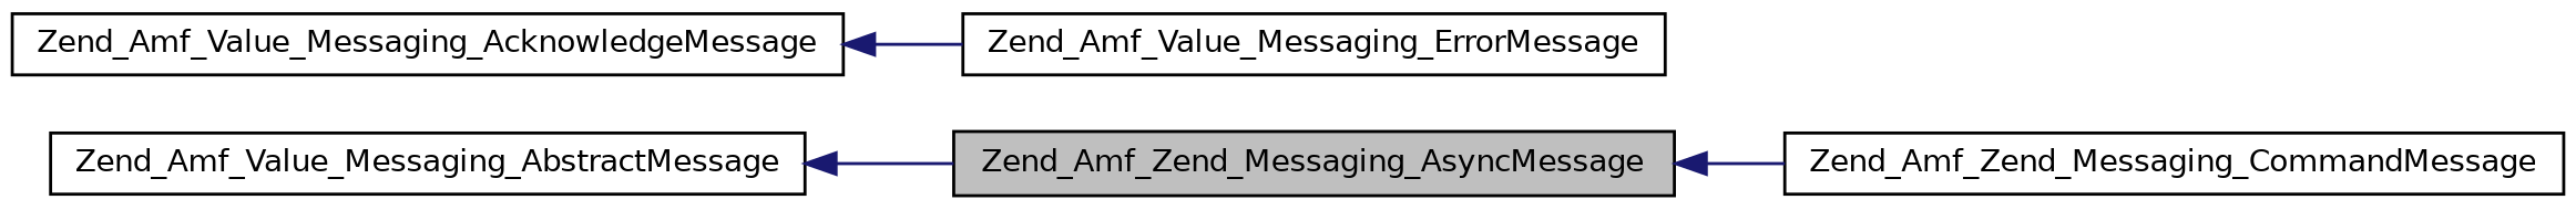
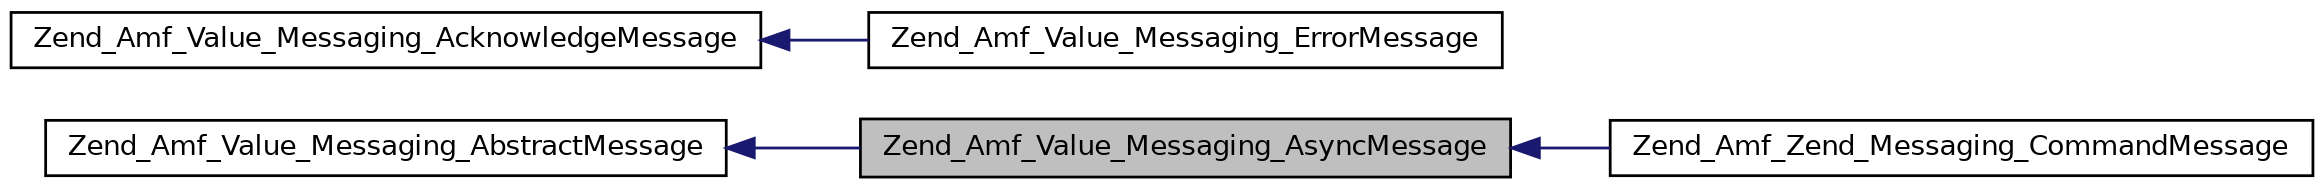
  digraph {
    fontname="DejaVu Sans"
    rankdir=LR
    node [color=black fillcolor=white fontname="DejaVu Sans" fontsize=10 shape=record style=filled]
    edge [color=midnightblue dir=back fontname="DejaVu Sans" fontsize=10 labelfontname=Helvetica labelfontsize=10 style=solid]
-   n1 [fillcolor=grey75 fontcolor=black height=0.2 label=Zend_Amf_Zend_Messaging_AsyncMessage width=0.4]
+   n1 [fillcolor=grey75 fontcolor=black height=0.2 label=Zend_Amf_Value_Messaging_AsyncMessage width=0.4]
    n2 [height=0.2 label=Zend_Amf_Zend_Messaging_CommandMessage width=0.4]
    n3 [height=0.2 label=Zend_Amf_Value_Messaging_AcknowledgeMessage width=0.4]
    n4 [height=0.2 label=Zend_Amf_Value_Messaging_ErrorMessage width=0.4]
    n5 [height=0.2 label=Zend_Amf_Value_Messaging_AbstractMessage width=0.4]
    n1 -> n2
    n3 -> n4
    n5 -> n1
  }
